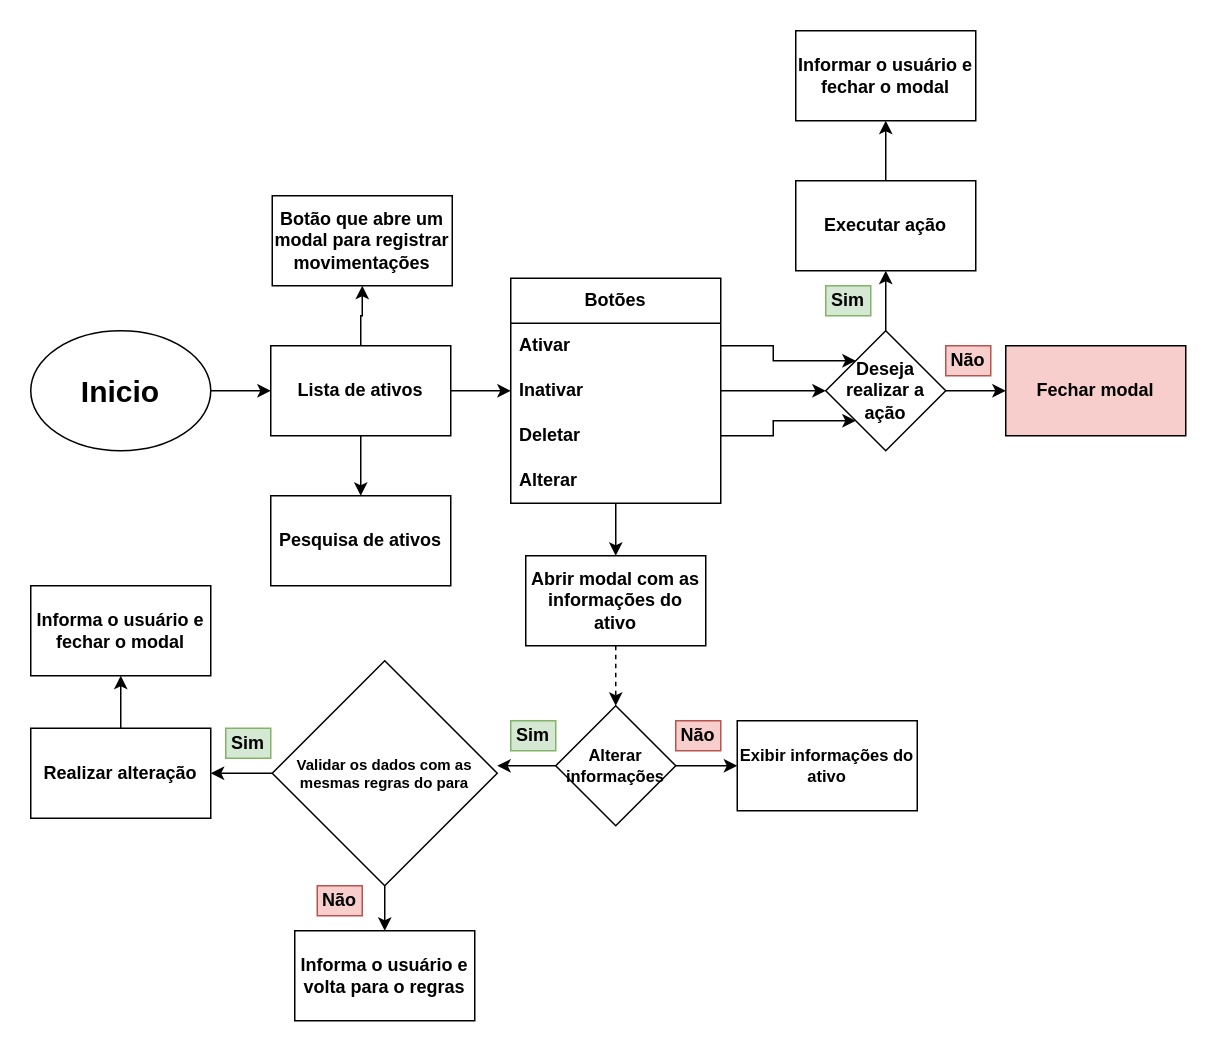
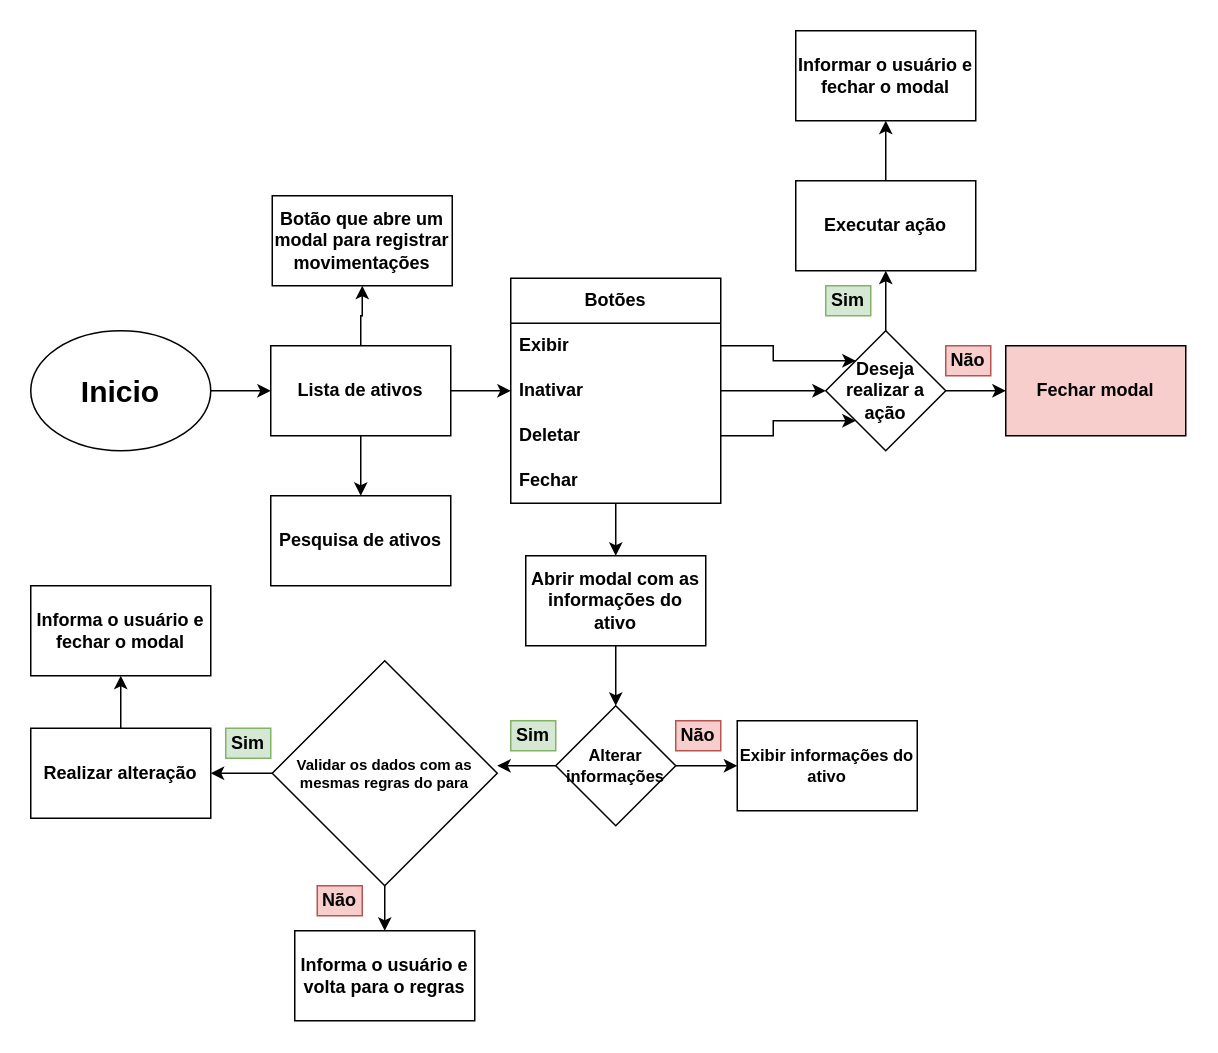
  <mxCell id="0" />
  <mxCell id="1" parent="0" />
  <mxCell id="2" value="" style="edgeStyle=orthogonalEdgeStyle;rounded=0;orthogonalLoop=1;jettySize=auto;html=1;fontStyle=1" parent="1" source="3" target="7" edge="1"><mxGeometry relative="1" as="geometry" /></mxCell>
  <mxCell id="3" value="&lt;h1 style=&quot;font-size: 20px;&quot;&gt;Inicio&lt;/h1&gt;" style="ellipse;whiteSpace=wrap;html=1;fontSize=20;fontStyle=1" parent="1" vertex="1"><mxGeometry x="20" y="220" width="120" height="80" as="geometry" /></mxCell>
  <mxCell id="4" style="edgeStyle=orthogonalEdgeStyle;rounded=0;orthogonalLoop=1;jettySize=auto;html=1;fontStyle=1" parent="1" source="7" target="9" edge="1"><mxGeometry relative="1" as="geometry" /></mxCell>
  <mxCell id="5" value="" style="edgeStyle=orthogonalEdgeStyle;rounded=0;orthogonalLoop=1;jettySize=auto;html=1;" edge="1" parent="1" source="7" target="43"><mxGeometry relative="1" as="geometry" /></mxCell>
  <mxCell id="6" value="" style="edgeStyle=orthogonalEdgeStyle;rounded=0;orthogonalLoop=1;jettySize=auto;html=1;" edge="1" parent="1" source="7" target="44"><mxGeometry relative="1" as="geometry" /></mxCell>
  <mxCell id="7" value="Lista de ativos" style="whiteSpace=wrap;html=1;fontSize=12;fontStyle=1;" parent="1" vertex="1"><mxGeometry x="180" y="230" width="120" height="60" as="geometry" /></mxCell>
  <mxCell id="8" style="edgeStyle=orthogonalEdgeStyle;rounded=0;orthogonalLoop=1;jettySize=auto;html=1;entryX=0.5;entryY=0;entryDx=0;entryDy=0;fontStyle=1" parent="1" source="9" target="26" edge="1"><mxGeometry relative="1" as="geometry" /></mxCell>
  <mxCell id="9" value="Botões" style="swimlane;fontStyle=1;childLayout=stackLayout;horizontal=1;startSize=30;horizontalStack=0;resizeParent=1;resizeParentMax=0;resizeLast=0;collapsible=1;marginBottom=0;whiteSpace=wrap;html=1;" parent="1" vertex="1"><mxGeometry x="340" y="185" width="140" height="150" as="geometry" /></mxCell>
- <mxCell id="10" value="Ativar" style="text;strokeColor=none;fillColor=none;align=left;verticalAlign=middle;spacingLeft=4;spacingRight=4;overflow=hidden;points=[[0,0.5],[1,0.5]];portConstraint=eastwest;rotatable=0;whiteSpace=wrap;html=1;fontStyle=1" parent="9" vertex="1"><mxGeometry y="30" width="140" height="30" as="geometry" /></mxCell>
+ <mxCell id="10" value="Exibir" style="text;strokeColor=none;fillColor=none;align=left;verticalAlign=middle;spacingLeft=4;spacingRight=4;overflow=hidden;points=[[0,0.5],[1,0.5]];portConstraint=eastwest;rotatable=0;whiteSpace=wrap;html=1;fontStyle=1" parent="9" vertex="1"><mxGeometry y="30" width="140" height="30" as="geometry" /></mxCell>
  <mxCell id="11" value="Inativar" style="text;strokeColor=none;fillColor=none;align=left;verticalAlign=middle;spacingLeft=4;spacingRight=4;overflow=hidden;points=[[0,0.5],[1,0.5]];portConstraint=eastwest;rotatable=0;whiteSpace=wrap;html=1;fontStyle=1" parent="9" vertex="1"><mxGeometry y="60" width="140" height="30" as="geometry" /></mxCell>
  <mxCell id="12" value="Deletar" style="text;strokeColor=none;fillColor=none;align=left;verticalAlign=middle;spacingLeft=4;spacingRight=4;overflow=hidden;points=[[0,0.5],[1,0.5]];portConstraint=eastwest;rotatable=0;whiteSpace=wrap;html=1;fontStyle=1" parent="9" vertex="1"><mxGeometry y="90" width="140" height="30" as="geometry" /></mxCell>
- <mxCell id="13" value="Alterar" style="text;strokeColor=none;fillColor=none;align=left;verticalAlign=middle;spacingLeft=4;spacingRight=4;overflow=hidden;points=[[0,0.5],[1,0.5]];portConstraint=eastwest;rotatable=0;whiteSpace=wrap;html=1;fontStyle=1" parent="9" vertex="1"><mxGeometry y="120" width="140" height="30" as="geometry" /></mxCell>
+ <mxCell id="13" value="Fechar" style="text;strokeColor=none;fillColor=none;align=left;verticalAlign=middle;spacingLeft=4;spacingRight=4;overflow=hidden;points=[[0,0.5],[1,0.5]];portConstraint=eastwest;rotatable=0;whiteSpace=wrap;html=1;fontStyle=1" parent="9" vertex="1"><mxGeometry y="120" width="140" height="30" as="geometry" /></mxCell>
  <mxCell id="14" style="edgeStyle=orthogonalEdgeStyle;rounded=0;orthogonalLoop=1;jettySize=auto;html=1;entryX=0;entryY=0.5;entryDx=0;entryDy=0;fontStyle=1" parent="1" source="11" target="19" edge="1"><mxGeometry relative="1" as="geometry"><mxPoint x="520" y="260" as="targetPoint" /></mxGeometry></mxCell>
  <mxCell id="15" style="edgeStyle=orthogonalEdgeStyle;rounded=0;orthogonalLoop=1;jettySize=auto;html=1;entryX=0;entryY=1;entryDx=0;entryDy=0;fontStyle=1" parent="1" source="12" target="19" edge="1"><mxGeometry relative="1" as="geometry"><mxPoint x="520" y="275" as="targetPoint" /></mxGeometry></mxCell>
  <mxCell id="16" style="edgeStyle=orthogonalEdgeStyle;rounded=0;orthogonalLoop=1;jettySize=auto;html=1;entryX=0;entryY=0;entryDx=0;entryDy=0;fontStyle=1" parent="1" source="10" target="19" edge="1"><mxGeometry relative="1" as="geometry"><mxPoint x="520" y="245" as="targetPoint" /></mxGeometry></mxCell>
  <mxCell id="17" value="" style="edgeStyle=orthogonalEdgeStyle;rounded=0;orthogonalLoop=1;jettySize=auto;html=1;fontStyle=1" parent="1" source="19" target="21" edge="1"><mxGeometry relative="1" as="geometry" /></mxCell>
  <mxCell id="18" value="" style="edgeStyle=orthogonalEdgeStyle;rounded=0;orthogonalLoop=1;jettySize=auto;html=1;fontStyle=1" parent="1" source="19" target="22" edge="1"><mxGeometry relative="1" as="geometry" /></mxCell>
  <mxCell id="19" value="Deseja realizar a ação" style="rhombus;whiteSpace=wrap;html=1;fontStyle=1" parent="1" vertex="1"><mxGeometry x="550" y="220" width="80" height="80" as="geometry" /></mxCell>
  <mxCell id="20" value="" style="edgeStyle=orthogonalEdgeStyle;rounded=0;orthogonalLoop=1;jettySize=auto;html=1;" parent="1" source="21" target="37" edge="1"><mxGeometry relative="1" as="geometry" /></mxCell>
  <mxCell id="21" value="Executar ação" style="whiteSpace=wrap;html=1;fontStyle=1" parent="1" vertex="1"><mxGeometry x="530" y="120" width="120" height="60" as="geometry" /></mxCell>
  <mxCell id="22" value="Fechar modal" style="whiteSpace=wrap;html=1;fontStyle=1;fillColor=#f8cecc;" parent="1" vertex="1"><mxGeometry x="670" y="230" width="120" height="60" as="geometry" /></mxCell>
  <mxCell id="23" value="Sim" style="rounded=0;whiteSpace=wrap;html=1;fillColor=#d5e8d4;strokeColor=#82b366;fontStyle=1" parent="1" vertex="1"><mxGeometry x="550" y="190" width="30" height="20" as="geometry" /></mxCell>
  <mxCell id="24" value="Não" style="rounded=0;whiteSpace=wrap;html=1;fillColor=#f8cecc;strokeColor=#b85450;fontStyle=1" parent="1" vertex="1"><mxGeometry x="630" y="230" width="30" height="20" as="geometry" /></mxCell>
- <mxCell id="25" style="edgeStyle=orthogonalEdgeStyle;rounded=0;orthogonalLoop=1;jettySize=auto;html=1;entryX=0.5;entryY=0;entryDx=0;entryDy=0;fontStyle=1;dashed=1;" parent="1" source="26" target="29" edge="1"><mxGeometry relative="1" as="geometry" /></mxCell>
+ <mxCell id="25" style="edgeStyle=orthogonalEdgeStyle;rounded=0;orthogonalLoop=1;jettySize=auto;html=1;entryX=0.5;entryY=0;entryDx=0;entryDy=0;fontStyle=1" parent="1" source="26" target="29" edge="1"><mxGeometry relative="1" as="geometry" /></mxCell>
  <mxCell id="26" value="Abrir modal com as informações do ativo" style="rounded=0;whiteSpace=wrap;html=1;fontStyle=1" parent="1" vertex="1"><mxGeometry x="350" y="370" width="120" height="60" as="geometry" /></mxCell>
  <mxCell id="27" value="" style="edgeStyle=orthogonalEdgeStyle;rounded=0;orthogonalLoop=1;jettySize=auto;html=1;fontStyle=1" parent="1" source="29" edge="1"><mxGeometry relative="1" as="geometry"><mxPoint x="331" y="510.029" as="targetPoint" /></mxGeometry></mxCell>
  <mxCell id="28" value="" style="edgeStyle=orthogonalEdgeStyle;rounded=0;orthogonalLoop=1;jettySize=auto;html=1;" parent="1" source="29" target="41" edge="1"><mxGeometry relative="1" as="geometry" /></mxCell>
  <mxCell id="29" value="Alterar informações" style="rhombus;whiteSpace=wrap;html=1;fontSize=11;fontStyle=1" parent="1" vertex="1"><mxGeometry x="370" y="470" width="80" height="80" as="geometry" /></mxCell>
  <mxCell id="30" style="edgeStyle=orthogonalEdgeStyle;rounded=0;orthogonalLoop=1;jettySize=auto;html=1;" parent="1" source="31" target="39" edge="1"><mxGeometry relative="1" as="geometry" /></mxCell>
  <mxCell id="31" value="Realizar alteração" style="whiteSpace=wrap;html=1;fontStyle=1" parent="1" vertex="1"><mxGeometry x="20" y="485" width="120" height="60" as="geometry" /></mxCell>
  <mxCell id="32" value="Sim" style="rounded=0;whiteSpace=wrap;html=1;fillColor=#d5e8d4;strokeColor=#82b366;fontStyle=1" parent="1" vertex="1"><mxGeometry x="340" y="480" width="30" height="20" as="geometry" /></mxCell>
  <mxCell id="33" value="Não" style="rounded=0;whiteSpace=wrap;html=1;fillColor=#f8cecc;strokeColor=#b85450;fontStyle=1" parent="1" vertex="1"><mxGeometry x="450" y="480" width="30" height="20" as="geometry" /></mxCell>
  <mxCell id="34" style="edgeStyle=orthogonalEdgeStyle;rounded=0;orthogonalLoop=1;jettySize=auto;html=1;" parent="1" source="36" target="31" edge="1"><mxGeometry relative="1" as="geometry" /></mxCell>
  <mxCell id="35" value="" style="edgeStyle=orthogonalEdgeStyle;rounded=0;orthogonalLoop=1;jettySize=auto;html=1;" parent="1" source="36" target="42" edge="1"><mxGeometry relative="1" as="geometry" /></mxCell>
  <mxCell id="36" value="Validar os dados com as mesmas regras do para" style="rhombus;whiteSpace=wrap;html=1;fontSize=10;align=center;fontStyle=1" parent="1" vertex="1"><mxGeometry x="181" y="440" width="150" height="150" as="geometry" /></mxCell>
  <mxCell id="37" value="Informar o usuário e fechar o modal" style="whiteSpace=wrap;html=1;fontStyle=1;" parent="1" vertex="1"><mxGeometry x="530" y="20" width="120" height="60" as="geometry" /></mxCell>
  <mxCell id="38" value="Sim" style="rounded=0;whiteSpace=wrap;html=1;fillColor=#d5e8d4;strokeColor=#82b366;fontStyle=1" parent="1" vertex="1"><mxGeometry x="150" y="485" width="30" height="20" as="geometry" /></mxCell>
  <mxCell id="39" value="&lt;span style=&quot;font-size: 12px;&quot;&gt;Informa o usuário e fechar o modal&lt;/span&gt;" style="whiteSpace=wrap;html=1;fontSize=10;fontStyle=1;" parent="1" vertex="1"><mxGeometry x="20" y="390" width="120" height="60" as="geometry" /></mxCell>
  <mxCell id="40" value="Não" style="rounded=0;whiteSpace=wrap;html=1;fillColor=#f8cecc;strokeColor=#b85450;fontStyle=1" parent="1" vertex="1"><mxGeometry x="211" y="590" width="30" height="20" as="geometry" /></mxCell>
  <mxCell id="41" value="Exibir informações do ativo" style="whiteSpace=wrap;html=1;fontSize=11;fontStyle=1;" parent="1" vertex="1"><mxGeometry x="491" y="480" width="120" height="60" as="geometry" /></mxCell>
  <mxCell id="42" value="&lt;span style=&quot;font-size: 12px;&quot;&gt;Informa o usuário e volta para o regras&lt;/span&gt;" style="whiteSpace=wrap;html=1;fontSize=10;fontStyle=1;" parent="1" vertex="1"><mxGeometry x="196" y="620" width="120" height="60" as="geometry" /></mxCell>
  <mxCell id="43" value="Botão que abre um modal para registrar movimentações" style="whiteSpace=wrap;html=1;fontStyle=1;" vertex="1" parent="1"><mxGeometry x="181" y="130" width="120" height="60" as="geometry" /></mxCell>
  <mxCell id="44" value="Pesquisa de ativos" style="whiteSpace=wrap;html=1;fontStyle=1;" vertex="1" parent="1"><mxGeometry x="180" y="330" width="120" height="60" as="geometry" /></mxCell>
